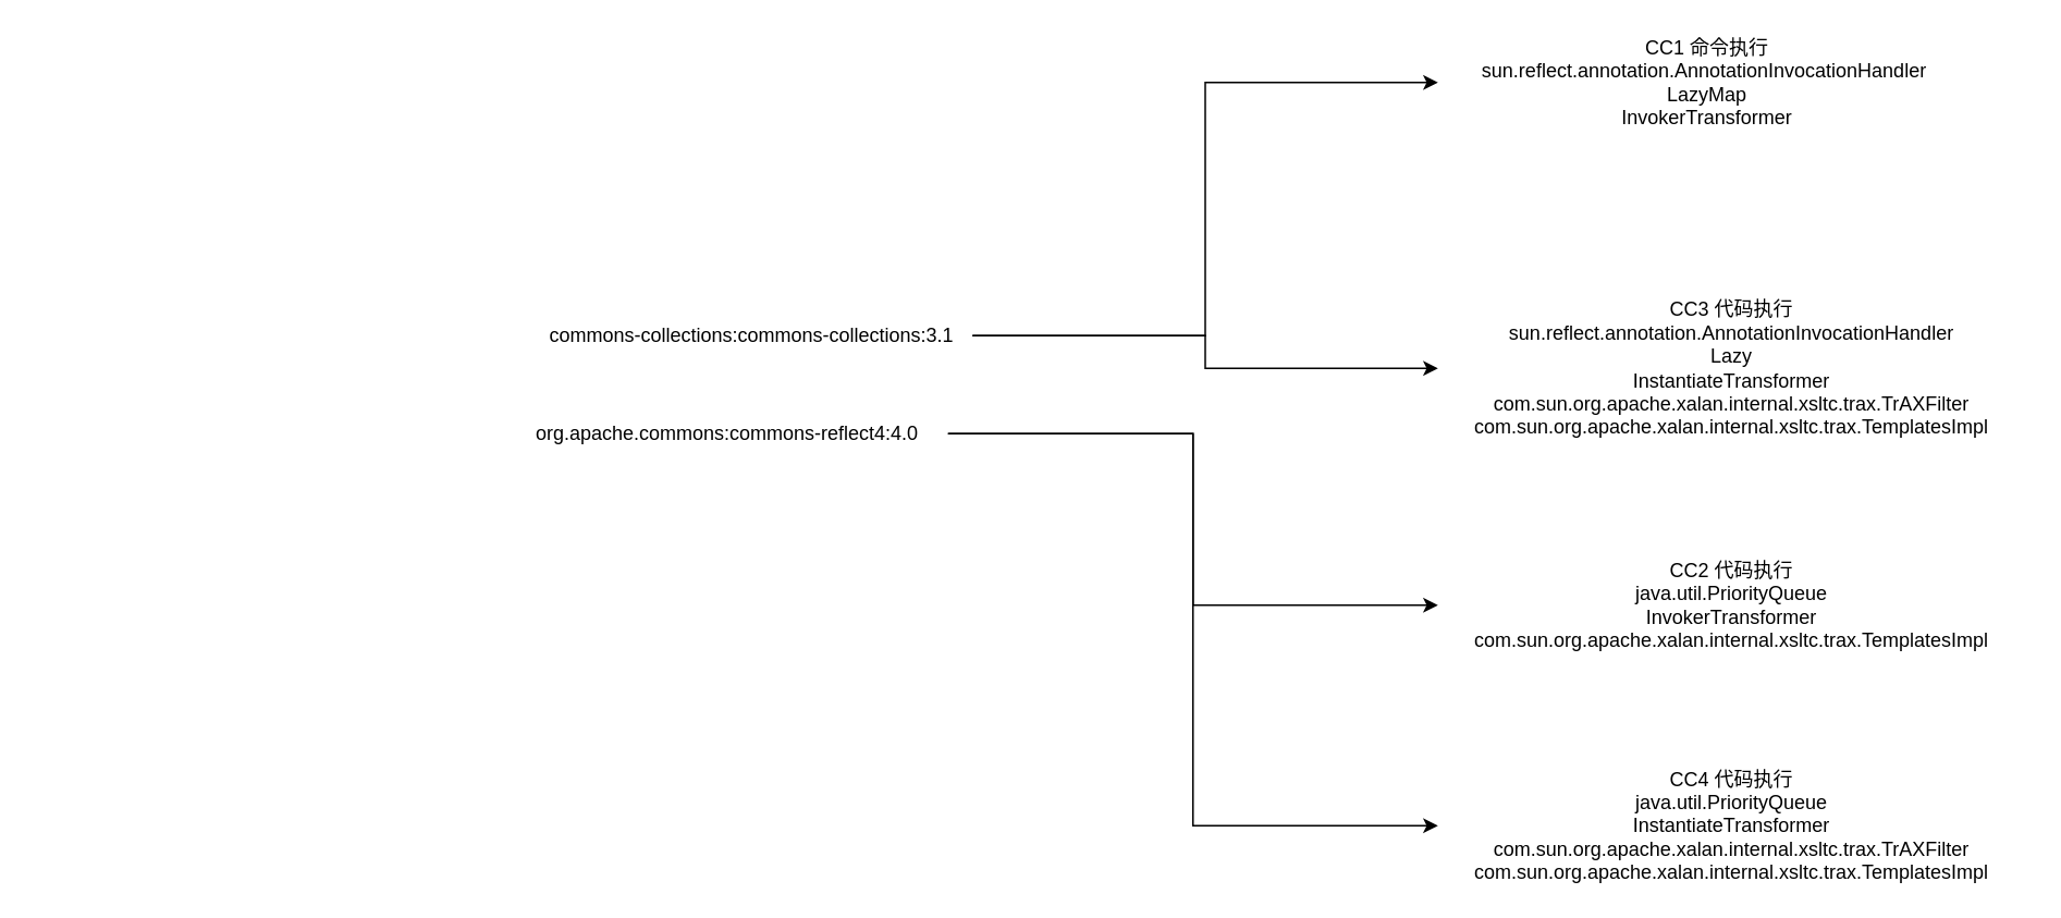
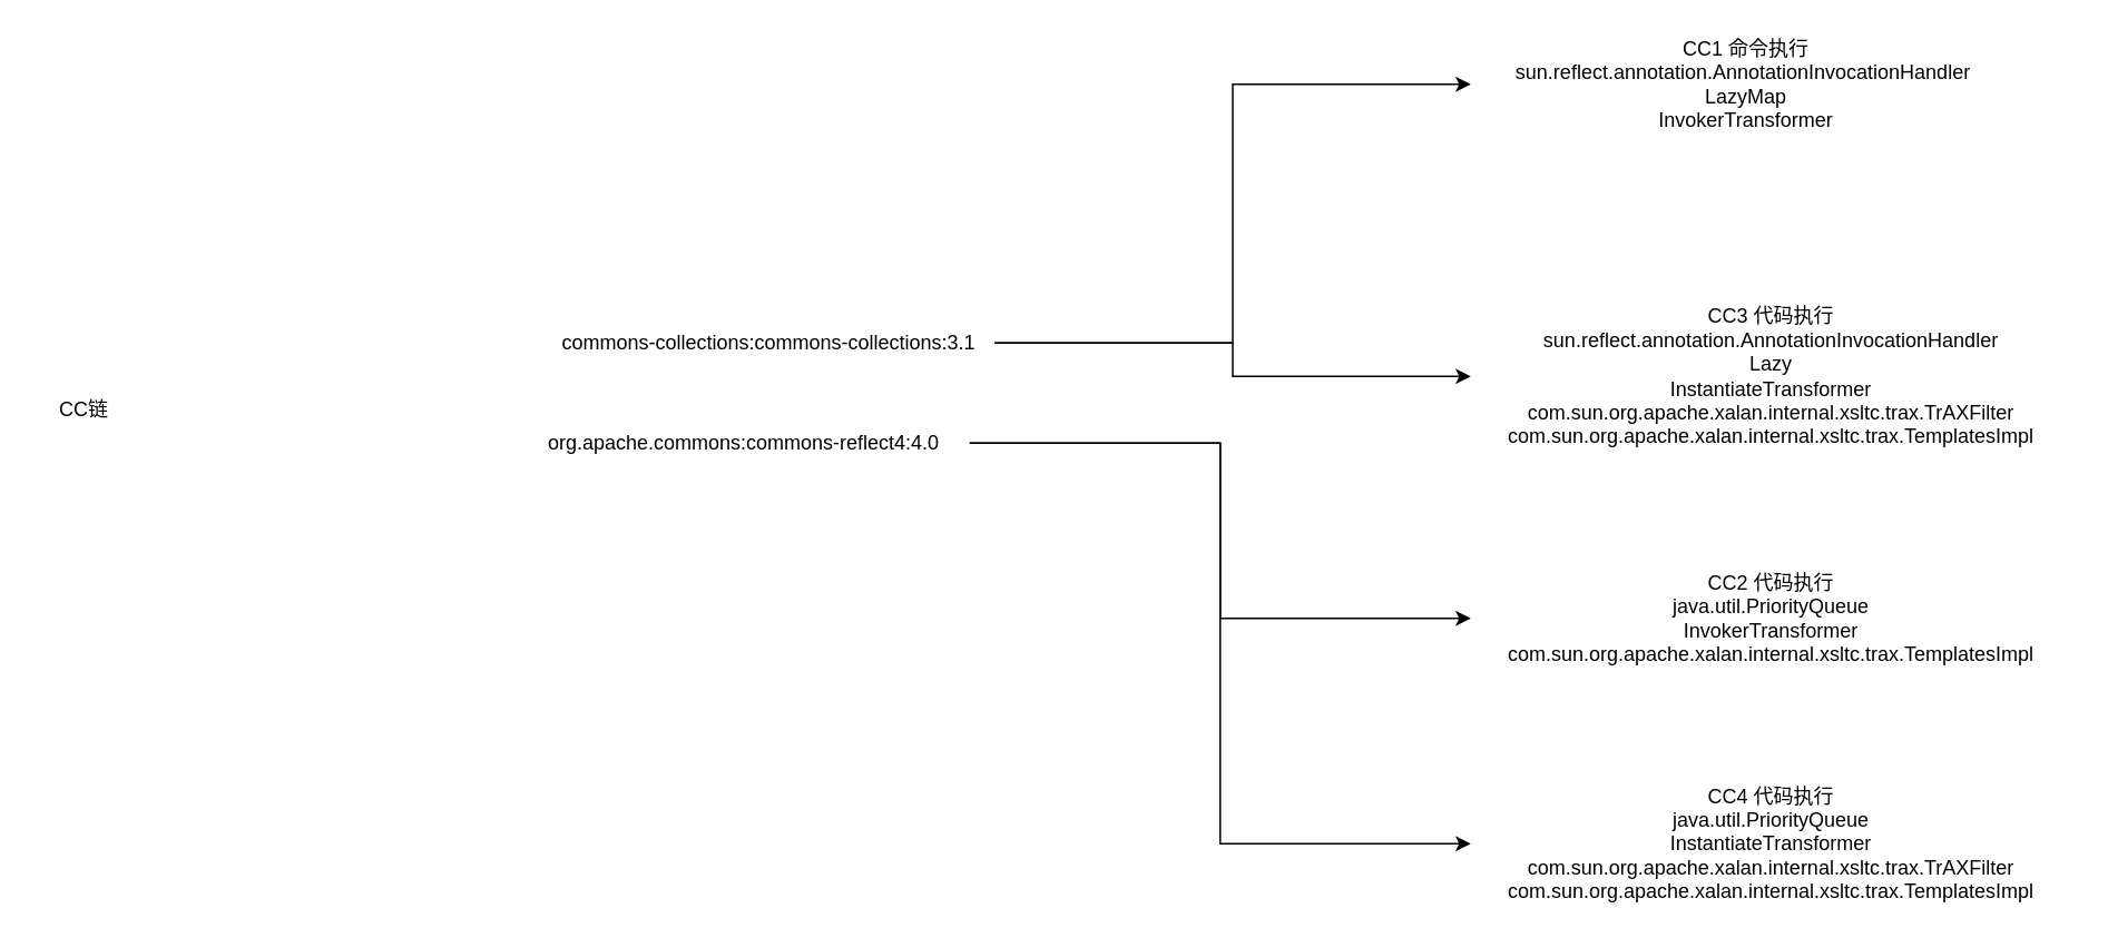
  <mxCell id="0" />
  <mxCell id="1" parent="0" />
+ <mxCell id="2" value="CC链" style="text;strokeColor=none;align=center;fillColor=none;html=1;verticalAlign=middle;whiteSpace=wrap;rounded=0;" parent="1" vertex="1"><mxGeometry x="20" y="230" width="60" height="30" as="geometry" /></mxCell>
  <mxCell id="3" style="edgeStyle=orthogonalEdgeStyle;rounded=0;orthogonalLoop=1;jettySize=auto;html=1;exitX=1;exitY=0.5;exitDx=0;exitDy=0;entryX=0;entryY=0.5;entryDx=0;entryDy=0;" parent="1" source="5" target="9" edge="1"><mxGeometry relative="1" as="geometry" /></mxCell>
  <mxCell id="4" style="edgeStyle=orthogonalEdgeStyle;rounded=0;orthogonalLoop=1;jettySize=auto;html=1;exitX=1;exitY=0.5;exitDx=0;exitDy=0;entryX=0;entryY=0.5;entryDx=0;entryDy=0;" parent="1" source="5" target="11" edge="1"><mxGeometry relative="1" as="geometry" /></mxCell>
  <mxCell id="5" value="commons-collections:commons-collections:3.1" style="text;strokeColor=none;align=center;fillColor=none;html=1;verticalAlign=middle;whiteSpace=wrap;rounded=0;" parent="1" vertex="1"><mxGeometry x="325" y="190" width="270" height="30" as="geometry" /></mxCell>
  <mxCell id="6" style="edgeStyle=orthogonalEdgeStyle;rounded=0;orthogonalLoop=1;jettySize=auto;html=1;exitX=1;exitY=0.5;exitDx=0;exitDy=0;entryX=0;entryY=0.5;entryDx=0;entryDy=0;" parent="1" source="8" target="10" edge="1"><mxGeometry relative="1" as="geometry" /></mxCell>
  <mxCell id="7" style="edgeStyle=orthogonalEdgeStyle;rounded=0;orthogonalLoop=1;jettySize=auto;html=1;exitX=1;exitY=0.5;exitDx=0;exitDy=0;entryX=0;entryY=0.5;entryDx=0;entryDy=0;" edge="1" parent="1" source="8" target="12"><mxGeometry relative="1" as="geometry" /></mxCell>
  <mxCell id="8" value="org.apache.commons:commons-reflect4:4.0" style="text;strokeColor=none;align=center;fillColor=none;html=1;verticalAlign=middle;whiteSpace=wrap;rounded=0;" parent="1" vertex="1"><mxGeometry x="310" y="250" width="270" height="30" as="geometry" /></mxCell>
  <mxCell id="9" value="CC1 命令执行&lt;br&gt;sun.reflect.annotation.AnnotationInvocationHandler&amp;nbsp;&lt;br&gt;LazyMap&lt;br&gt;InvokerTransformer" style="text;strokeColor=none;align=center;fillColor=none;html=1;verticalAlign=middle;whiteSpace=wrap;rounded=0;" parent="1" vertex="1"><mxGeometry x="880" y="20" width="330" height="60" as="geometry" /></mxCell>
  <mxCell id="10" value="CC2 代码执行 &lt;br&gt;java.util.PriorityQueue&lt;br&gt;InvokerTransformer&lt;br&gt;com.sun.org.apache.xalan.internal.xsltc.trax.TemplatesImpl" style="text;strokeColor=none;align=center;fillColor=none;html=1;verticalAlign=middle;whiteSpace=wrap;rounded=0;" parent="1" vertex="1"><mxGeometry x="880" y="340" width="360" height="60" as="geometry" /></mxCell>
  <mxCell id="11" value="CC3 代码执行&lt;br&gt;sun.reflect.annotation.AnnotationInvocationHandler&lt;br&gt;Lazy&lt;br&gt;InstantiateTransformer&lt;br&gt;&lt;div&gt;com.sun.org.apache.xalan.internal.xsltc.trax.TrAXFilter&lt;br&gt;com.sun.org.apache.xalan.internal.xsltc.trax.TemplatesImpl&lt;br&gt;&lt;/div&gt;" style="text;strokeColor=none;align=center;fillColor=none;html=1;verticalAlign=middle;whiteSpace=wrap;rounded=0;" parent="1" vertex="1"><mxGeometry x="880" y="180" width="360" height="90" as="geometry" /></mxCell>
  <mxCell id="12" value="CC4 代码执行 &lt;br&gt;java.util.PriorityQueue&lt;br&gt;InstantiateTransformer&lt;br&gt;com.sun.org.apache.xalan.internal.xsltc.trax.TrAXFilter&lt;br&gt;com.sun.org.apache.xalan.internal.xsltc.trax.TemplatesImpl" style="text;strokeColor=none;align=center;fillColor=none;html=1;verticalAlign=middle;whiteSpace=wrap;rounded=0;" vertex="1" parent="1"><mxGeometry x="880" y="470" width="360" height="70" as="geometry" /></mxCell>
